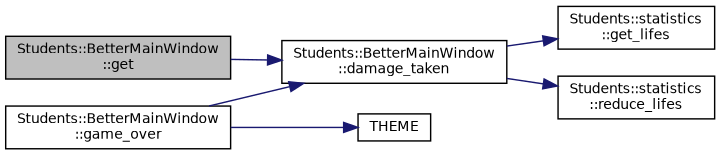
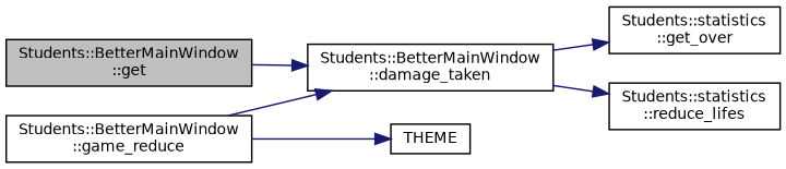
  digraph {
    rankdir=LR
    node [color=black fillcolor=white fontname=Helvetica fontsize=10 shape=record style=filled]
    edge [color=midnightblue fontname=Helvetica fontsize=10 labelfontname=Helvetica labelfontsize=10 style=solid]
    n1 [fillcolor=grey75 fontcolor=black height=0.2 label="Students::BetterMainWindow\l::get" width=0.4]
    n2 [height=0.2 label="Students::BetterMainWindow\l::damage_taken" width=0.4]
-   n3 [height=0.2 label="Students::statistics\l::get_lifes" width=0.4]
+   n3 [height=0.2 label="Students::statistics\l::get_over" width=0.4]
    n4 [height=0.2 label="Students::statistics\l::reduce_lifes" width=0.4]
-   n5 [height=0.2 label="Students::BetterMainWindow\l::game_over" width=0.4]
+   n5 [height=0.2 label="Students::BetterMainWindow\l::game_reduce" width=0.4]
    n6 [height=0.2 label=THEME width=0.4]
    n1 -> n2
    n2 -> n3
    n2 -> n4
    n5 -> n2
    n5 -> n6
  }
